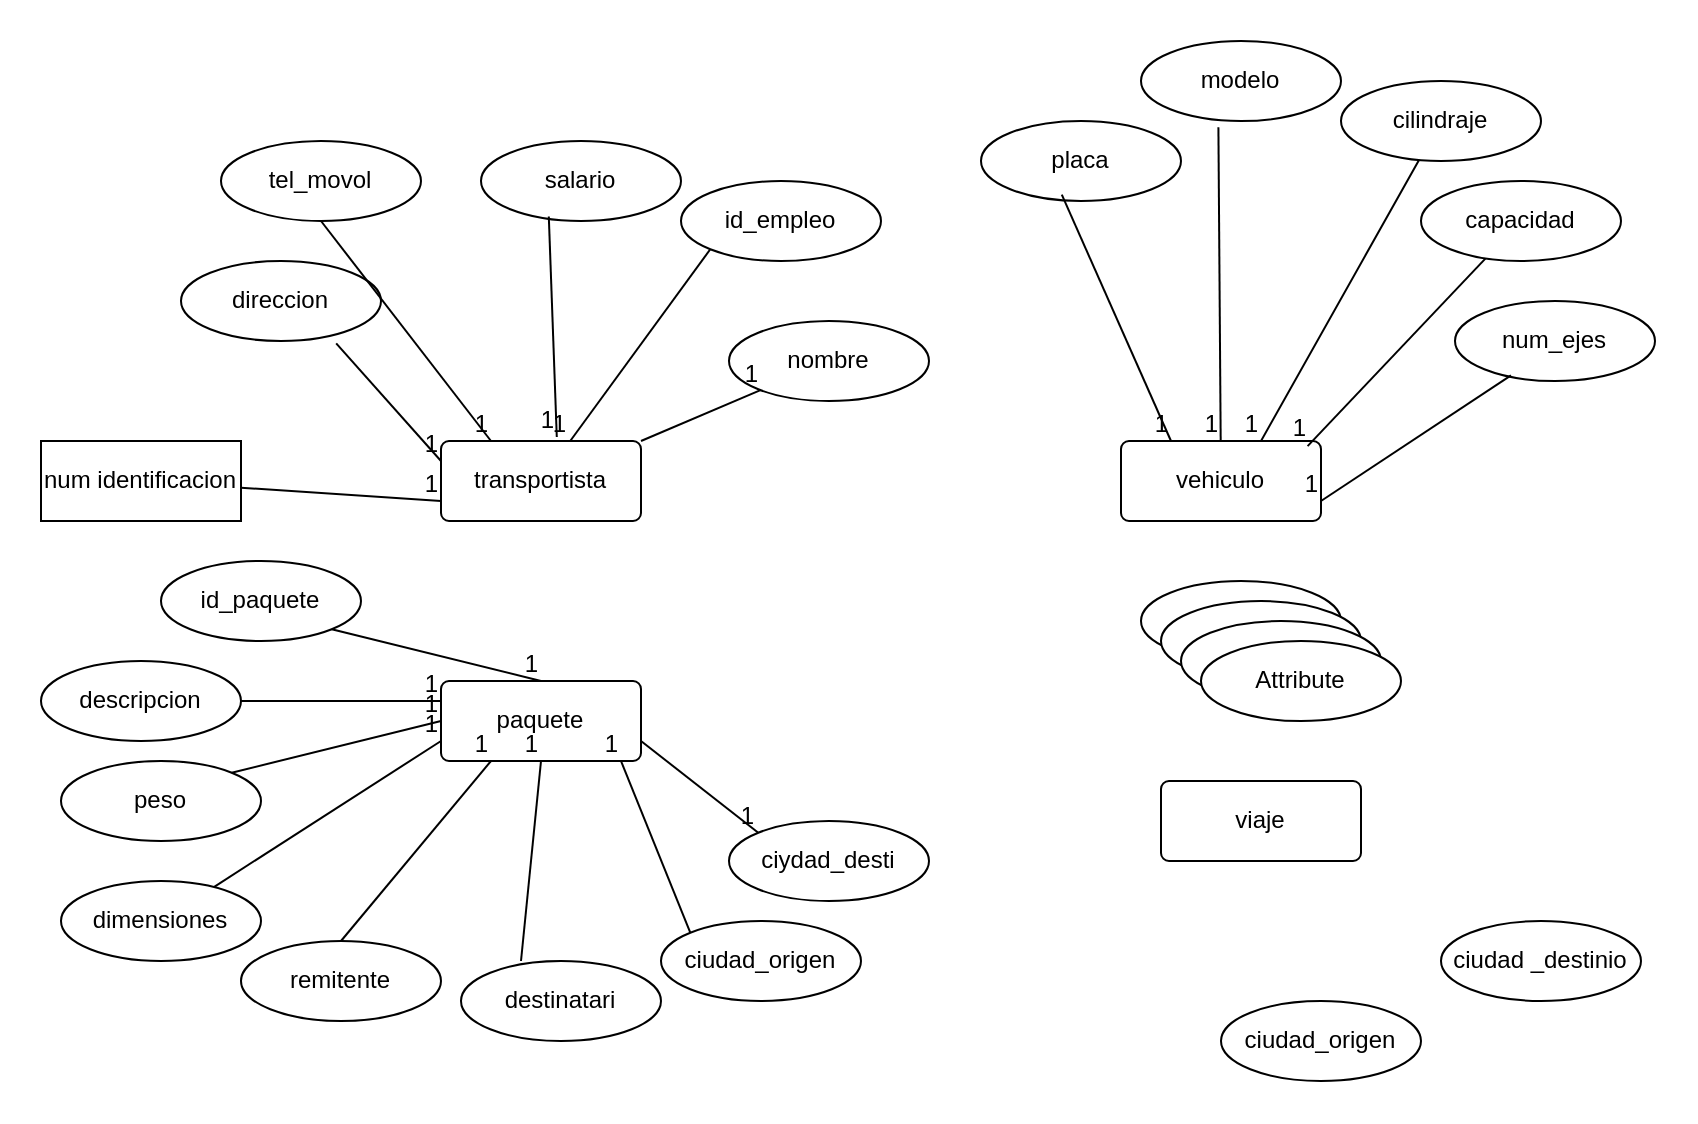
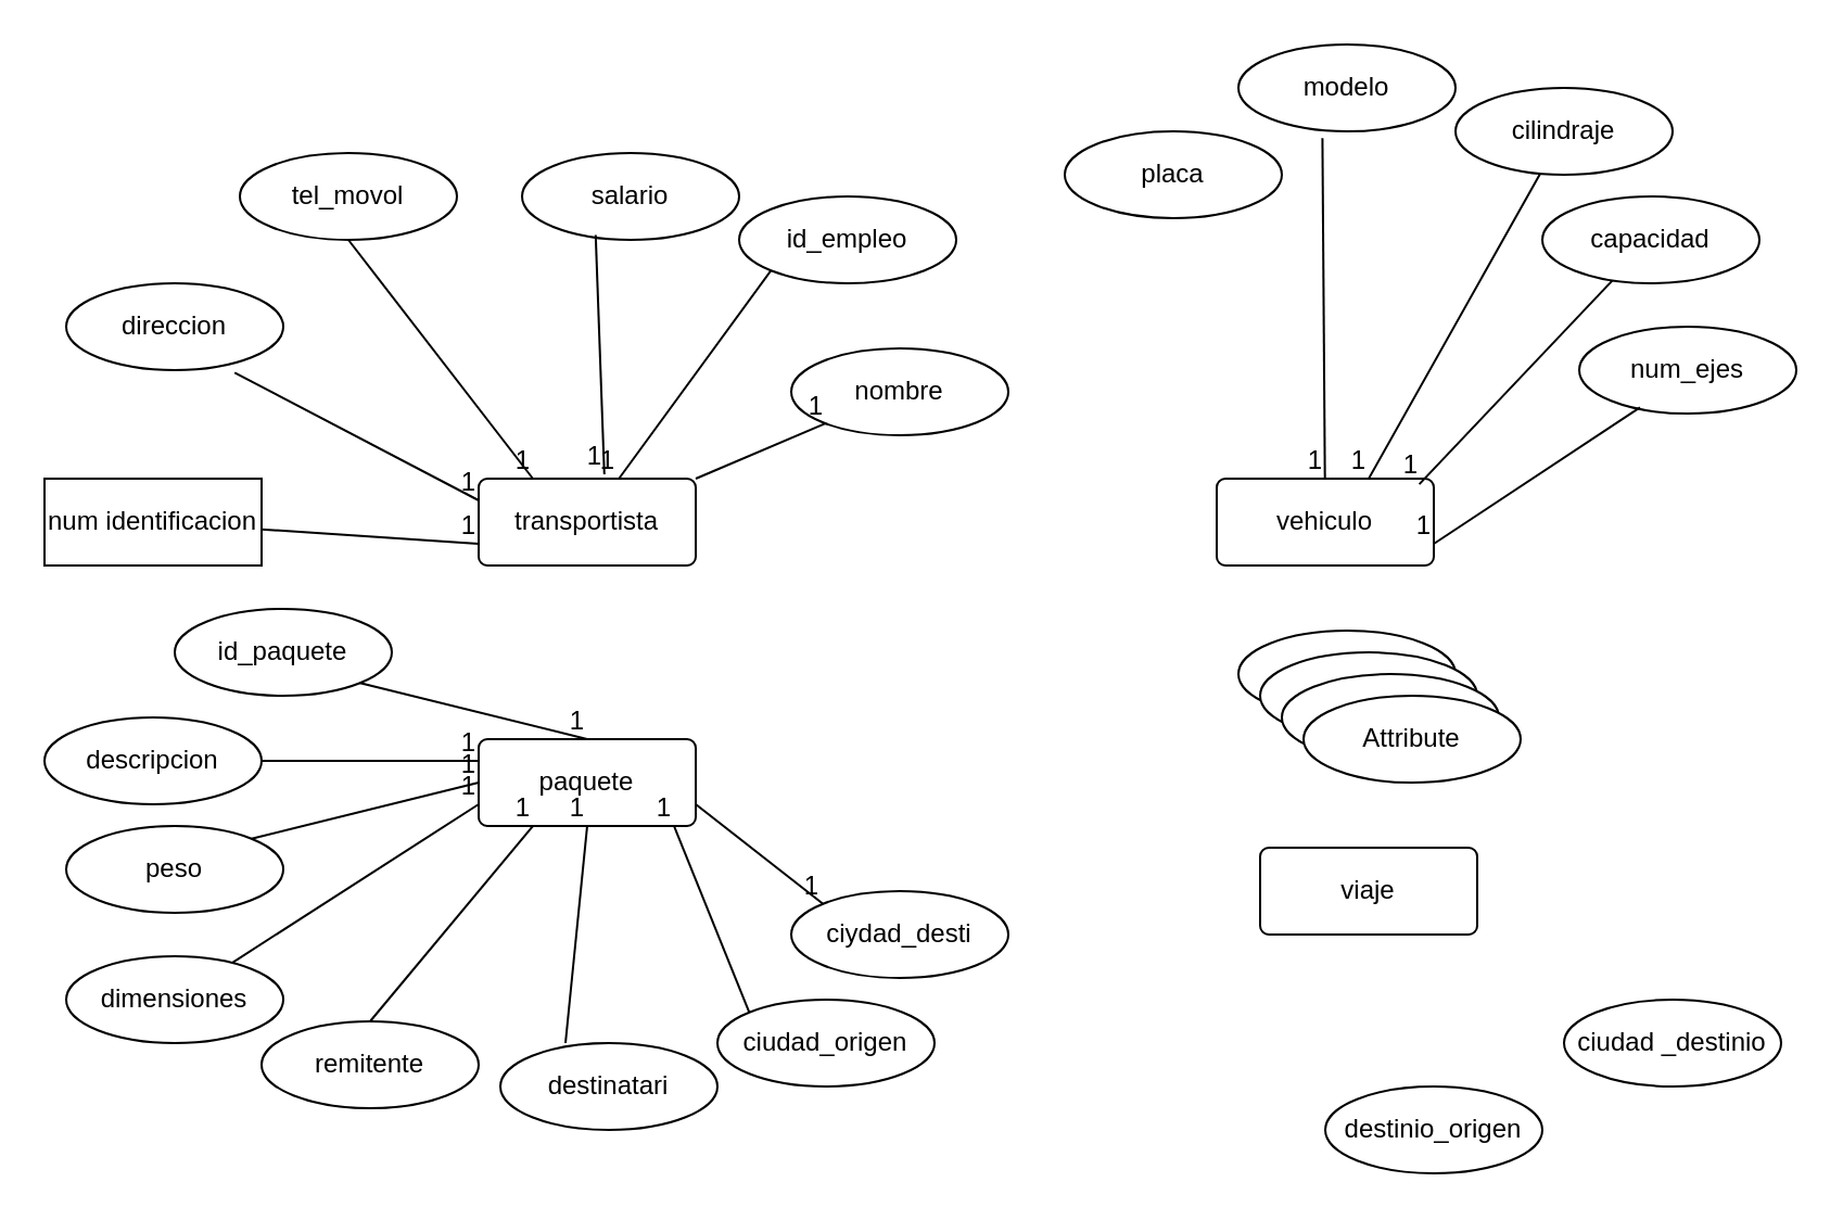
  <mxCell id="0" />
  <mxCell id="1" parent="0" />
  <mxCell id="2" value="transportista" style="rounded=1;arcSize=10;whiteSpace=wrap;html=1;align=center;" vertex="1" parent="1"><mxGeometry x="220" y="220" width="100" height="40" as="geometry" /></mxCell>
  <mxCell id="3" value="paquete" style="rounded=1;arcSize=10;whiteSpace=wrap;html=1;align=center;" vertex="1" parent="1"><mxGeometry x="220" y="340" width="100" height="40" as="geometry" /></mxCell>
  <mxCell id="4" value="viaje" style="rounded=1;arcSize=10;whiteSpace=wrap;html=1;align=center;" vertex="1" parent="1"><mxGeometry x="580" y="390" width="100" height="40" as="geometry" /></mxCell>
  <mxCell id="5" value="vehiculo" style="rounded=1;arcSize=10;whiteSpace=wrap;html=1;align=center;" vertex="1" parent="1"><mxGeometry x="560" y="220" width="100" height="40" as="geometry" /></mxCell>
  <mxCell id="6" value="num identificacion" style="whiteSpace=wrap;html=1;align=center;rounded=0;" vertex="1" parent="1"><mxGeometry x="20" y="220" width="100" height="40" as="geometry" /></mxCell>
- <mxCell id="7" value="direccion" style="ellipse;whiteSpace=wrap;html=1;align=center;" vertex="1" parent="1"><mxGeometry x="90" y="130" width="100" height="40" as="geometry" /></mxCell>
+ <mxCell id="7" value="direccion" style="ellipse;whiteSpace=wrap;html=1;align=center;" vertex="1" parent="1"><mxGeometry x="30" y="130" width="100" height="40" as="geometry" /></mxCell>
  <mxCell id="8" value="tel_movol" style="ellipse;whiteSpace=wrap;html=1;align=center;" vertex="1" parent="1"><mxGeometry x="110" y="70" width="100" height="40" as="geometry" /></mxCell>
  <mxCell id="9" value="salario" style="ellipse;whiteSpace=wrap;html=1;align=center;" vertex="1" parent="1"><mxGeometry x="240" y="70" width="100" height="40" as="geometry" /></mxCell>
  <mxCell id="10" value="id_empleo" style="ellipse;whiteSpace=wrap;html=1;align=center;" vertex="1" parent="1"><mxGeometry x="340" y="90" width="100" height="40" as="geometry" /></mxCell>
  <mxCell id="11" value="nombre" style="ellipse;whiteSpace=wrap;html=1;align=center;" vertex="1" parent="1"><mxGeometry x="364" y="160" width="100" height="40" as="geometry" /></mxCell>
  <mxCell id="12" value="" style="endArrow=none;html=1;rounded=0;" edge="1" parent="1" source="6"><mxGeometry relative="1" as="geometry"><mxPoint x="250" y="260" as="sourcePoint" /><mxPoint x="220" y="250" as="targetPoint" /></mxGeometry></mxCell>
  <mxCell id="13" value="1" style="resizable=0;html=1;whiteSpace=wrap;align=right;verticalAlign=bottom;" connectable="0" vertex="1" parent="12"><mxGeometry x="1" relative="1" as="geometry" /></mxCell>
  <mxCell id="14" value="" style="endArrow=none;html=1;rounded=0;entryX=0;entryY=0.25;entryDx=0;entryDy=0;exitX=0.776;exitY=1.029;exitDx=0;exitDy=0;exitPerimeter=0;" edge="1" parent="1" source="7" target="2"><mxGeometry relative="1" as="geometry"><mxPoint x="129" y="253" as="sourcePoint" /><mxPoint x="230" y="260" as="targetPoint" /></mxGeometry></mxCell>
  <mxCell id="15" value="1" style="resizable=0;html=1;whiteSpace=wrap;align=right;verticalAlign=bottom;" connectable="0" vertex="1" parent="14"><mxGeometry x="1" relative="1" as="geometry" /></mxCell>
  <mxCell id="16" value="" style="endArrow=none;html=1;rounded=0;entryX=0.25;entryY=0;entryDx=0;entryDy=0;exitX=0.5;exitY=1;exitDx=0;exitDy=0;" edge="1" parent="1" source="8" target="2"><mxGeometry relative="1" as="geometry"><mxPoint x="139" y="263" as="sourcePoint" /><mxPoint x="240" y="270" as="targetPoint" /></mxGeometry></mxCell>
  <mxCell id="17" value="1" style="resizable=0;html=1;whiteSpace=wrap;align=right;verticalAlign=bottom;" connectable="0" vertex="1" parent="16"><mxGeometry x="1" relative="1" as="geometry" /></mxCell>
  <mxCell id="18" value="" style="endArrow=none;html=1;rounded=0;entryX=0.579;entryY=-0.05;entryDx=0;entryDy=0;entryPerimeter=0;exitX=0.339;exitY=0.943;exitDx=0;exitDy=0;exitPerimeter=0;" edge="1" parent="1" source="9" target="2"><mxGeometry relative="1" as="geometry"><mxPoint x="149" y="273" as="sourcePoint" /><mxPoint x="250" y="280" as="targetPoint" /></mxGeometry></mxCell>
  <mxCell id="19" value="1" style="resizable=0;html=1;whiteSpace=wrap;align=right;verticalAlign=bottom;" connectable="0" vertex="1" parent="18"><mxGeometry x="1" relative="1" as="geometry" /></mxCell>
  <mxCell id="20" value="" style="endArrow=none;html=1;rounded=0;exitX=0;exitY=1;exitDx=0;exitDy=0;" edge="1" parent="1" source="10" target="2"><mxGeometry relative="1" as="geometry"><mxPoint x="159" y="283" as="sourcePoint" /><mxPoint x="260" y="290" as="targetPoint" /></mxGeometry></mxCell>
  <mxCell id="21" value="1" style="resizable=0;html=1;whiteSpace=wrap;align=right;verticalAlign=bottom;" connectable="0" vertex="1" parent="20"><mxGeometry x="1" relative="1" as="geometry" /></mxCell>
  <mxCell id="22" value="" style="endArrow=none;html=1;rounded=0;exitX=1;exitY=0;exitDx=0;exitDy=0;" edge="1" parent="1" source="2" target="11"><mxGeometry relative="1" as="geometry"><mxPoint x="169" y="293" as="sourcePoint" /><mxPoint x="270" y="300" as="targetPoint" /></mxGeometry></mxCell>
  <mxCell id="23" value="1" style="resizable=0;html=1;whiteSpace=wrap;align=right;verticalAlign=bottom;" connectable="0" vertex="1" parent="22"><mxGeometry x="1" relative="1" as="geometry" /></mxCell>
  <mxCell id="24" value="placa" style="ellipse;whiteSpace=wrap;html=1;align=center;" vertex="1" parent="1"><mxGeometry x="490" y="60" width="100" height="40" as="geometry" /></mxCell>
  <mxCell id="25" value="modelo" style="ellipse;whiteSpace=wrap;html=1;align=center;" vertex="1" parent="1"><mxGeometry x="570" y="20" width="100" height="40" as="geometry" /></mxCell>
  <mxCell id="26" value="cilindraje" style="ellipse;whiteSpace=wrap;html=1;align=center;" vertex="1" parent="1"><mxGeometry x="670" y="40" width="100" height="40" as="geometry" /></mxCell>
  <mxCell id="27" value="capacidad" style="ellipse;whiteSpace=wrap;html=1;align=center;" vertex="1" parent="1"><mxGeometry x="710" y="90" width="100" height="40" as="geometry" /></mxCell>
  <mxCell id="28" value="num_ejes" style="ellipse;whiteSpace=wrap;html=1;align=center;" vertex="1" parent="1"><mxGeometry x="727" y="150" width="100" height="40" as="geometry" /></mxCell>
- <mxCell id="29" value="" style="endArrow=none;html=1;rounded=0;exitX=0.404;exitY=0.921;exitDx=0;exitDy=0;exitPerimeter=0;entryX=0.25;entryY=0;entryDx=0;entryDy=0;" edge="1" parent="1" source="24" target="5"><mxGeometry relative="1" as="geometry"><mxPoint x="530" y="140" as="sourcePoint" /><mxPoint x="690" y="140" as="targetPoint" /></mxGeometry></mxCell>
- <mxCell id="30" value="1" style="resizable=0;html=1;whiteSpace=wrap;align=right;verticalAlign=bottom;" connectable="0" vertex="1" parent="29"><mxGeometry x="1" relative="1" as="geometry" /></mxCell>
  <mxCell id="31" value="" style="endArrow=none;html=1;rounded=0;" edge="1" parent="1" source="26"><mxGeometry relative="1" as="geometry"><mxPoint x="540" y="107" as="sourcePoint" /><mxPoint x="630" y="220" as="targetPoint" /></mxGeometry></mxCell>
  <mxCell id="32" value="1" style="resizable=0;html=1;whiteSpace=wrap;align=right;verticalAlign=bottom;" connectable="0" vertex="1" parent="31"><mxGeometry x="1" relative="1" as="geometry" /></mxCell>
  <mxCell id="33" value="" style="endArrow=none;html=1;rounded=0;entryX=0.933;entryY=0.064;entryDx=0;entryDy=0;entryPerimeter=0;" edge="1" parent="1" source="27" target="5"><mxGeometry relative="1" as="geometry"><mxPoint x="550" y="117" as="sourcePoint" /><mxPoint x="605" y="240" as="targetPoint" /></mxGeometry></mxCell>
  <mxCell id="34" value="1" style="resizable=0;html=1;whiteSpace=wrap;align=right;verticalAlign=bottom;" connectable="0" vertex="1" parent="33"><mxGeometry x="1" relative="1" as="geometry" /></mxCell>
  <mxCell id="35" value="" style="endArrow=none;html=1;rounded=0;exitX=0.28;exitY=0.929;exitDx=0;exitDy=0;exitPerimeter=0;entryX=1;entryY=0.75;entryDx=0;entryDy=0;" edge="1" parent="1" source="28" target="5"><mxGeometry relative="1" as="geometry"><mxPoint x="560" y="127" as="sourcePoint" /><mxPoint x="615" y="250" as="targetPoint" /></mxGeometry></mxCell>
  <mxCell id="36" value="1" style="resizable=0;html=1;whiteSpace=wrap;align=right;verticalAlign=bottom;" connectable="0" vertex="1" parent="35"><mxGeometry x="1" relative="1" as="geometry" /></mxCell>
  <mxCell id="37" value="" style="endArrow=none;html=1;rounded=0;exitX=0.387;exitY=1.079;exitDx=0;exitDy=0;exitPerimeter=0;" edge="1" parent="1" source="25" target="5"><mxGeometry relative="1" as="geometry"><mxPoint x="570" y="137" as="sourcePoint" /><mxPoint x="625" y="260" as="targetPoint" /></mxGeometry></mxCell>
  <mxCell id="38" value="1" style="resizable=0;html=1;whiteSpace=wrap;align=right;verticalAlign=bottom;" connectable="0" vertex="1" parent="37"><mxGeometry x="1" relative="1" as="geometry" /></mxCell>
  <mxCell id="39" value="id_paquete" style="ellipse;whiteSpace=wrap;html=1;align=center;" vertex="1" parent="1"><mxGeometry x="80" y="280" width="100" height="40" as="geometry" /></mxCell>
  <mxCell id="40" value="descripcion" style="ellipse;whiteSpace=wrap;html=1;align=center;" vertex="1" parent="1"><mxGeometry x="20" y="330" width="100" height="40" as="geometry" /></mxCell>
  <mxCell id="41" value="peso" style="ellipse;whiteSpace=wrap;html=1;align=center;" vertex="1" parent="1"><mxGeometry x="30" y="380" width="100" height="40" as="geometry" /></mxCell>
  <mxCell id="42" value="dimensiones" style="ellipse;whiteSpace=wrap;html=1;align=center;" vertex="1" parent="1"><mxGeometry x="30" y="440" width="100" height="40" as="geometry" /></mxCell>
  <mxCell id="43" value="remitente" style="ellipse;whiteSpace=wrap;html=1;align=center;" vertex="1" parent="1"><mxGeometry x="120" y="470" width="100" height="40" as="geometry" /></mxCell>
  <mxCell id="44" value="destinatari&lt;span style=&quot;color: rgba(0, 0, 0, 0); font-family: monospace; font-size: 0px; text-align: start; text-wrap-mode: nowrap;&quot;&gt;%3CmxGraphModel%3E%3Croot%3E%3CmxCell%20id%3D%220%22%2F%3E%3CmxCell%20id%3D%221%22%20parent%3D%220%22%2F%3E%3CmxCell%20id%3D%222%22%20value%3D%22Attribute%22%20style%3D%22ellipse%3BwhiteSpace%3Dwrap%3Bhtml%3D1%3Balign%3Dcenter%3B%22%20vertex%3D%221%22%20parent%3D%221%22%3E%3CmxGeometry%20x%3D%2230%22%20y%3D%22400%22%20width%3D%22100%22%20height%3D%2240%22%20as%3D%22geometry%22%2F%3E%3C%2FmxCell%3E%3C%2Froot%3E%3C%2FmxGraphModel%3E&lt;/span&gt;" style="ellipse;whiteSpace=wrap;html=1;align=center;" vertex="1" parent="1"><mxGeometry x="230" y="480" width="100" height="40" as="geometry" /></mxCell>
  <mxCell id="45" value="Attribute" style="ellipse;whiteSpace=wrap;html=1;align=center;" vertex="1" parent="1"><mxGeometry x="570" y="290" width="100" height="40" as="geometry" /></mxCell>
  <mxCell id="46" value="ciudad_origen&lt;span style=&quot;color: rgba(0, 0, 0, 0); font-family: monospace; font-size: 0px; text-align: start; text-wrap-mode: nowrap;&quot;&gt;%3CmxGraphModel%3E%3Croot%3E%3CmxCell%20id%3D%220%22%2F%3E%3CmxCell%20id%3D%221%22%20parent%3D%220%22%2F%3E%3CmxCell%20id%3D%222%22%20value%3D%22Attribute%22%20style%3D%22ellipse%3BwhiteSpace%3Dwrap%3Bhtml%3D1%3Balign%3Dcenter%3B%22%20vertex%3D%221%22%20parent%3D%221%22%3E%3CmxGeometry%20x%3D%2230%22%20y%3D%22400%22%20width%3D%22100%22%20height%3D%2240%22%20as%3D%22geometry%22%2F%3E%3C%2FmxCell%3E%3C%2Froot%3E%3C%2FmxGraphModel%3E&lt;/span&gt;" style="ellipse;whiteSpace=wrap;html=1;align=center;" vertex="1" parent="1"><mxGeometry x="330" y="460" width="100" height="40" as="geometry" /></mxCell>
  <mxCell id="47" value="ciydad_desti" style="ellipse;whiteSpace=wrap;html=1;align=center;" vertex="1" parent="1"><mxGeometry x="364" y="410" width="100" height="40" as="geometry" /></mxCell>
  <mxCell id="48" value="" style="endArrow=none;html=1;rounded=0;" edge="1" parent="1"><mxGeometry relative="1" as="geometry"><mxPoint x="120" y="350" as="sourcePoint" /><mxPoint x="220" y="350" as="targetPoint" /></mxGeometry></mxCell>
  <mxCell id="49" value="1" style="resizable=0;html=1;whiteSpace=wrap;align=right;verticalAlign=bottom;" connectable="0" vertex="1" parent="48"><mxGeometry x="1" relative="1" as="geometry" /></mxCell>
  <mxCell id="50" value="" style="endArrow=none;html=1;rounded=0;exitX=1;exitY=0;exitDx=0;exitDy=0;entryX=0;entryY=0.5;entryDx=0;entryDy=0;" edge="1" parent="1" source="41" target="3"><mxGeometry relative="1" as="geometry"><mxPoint x="130" y="360" as="sourcePoint" /><mxPoint x="290" y="360" as="targetPoint" /></mxGeometry></mxCell>
  <mxCell id="51" value="1" style="resizable=0;html=1;whiteSpace=wrap;align=right;verticalAlign=bottom;" connectable="0" vertex="1" parent="50"><mxGeometry x="1" relative="1" as="geometry" /></mxCell>
  <mxCell id="52" value="" style="endArrow=none;html=1;rounded=0;entryX=0;entryY=0.75;entryDx=0;entryDy=0;" edge="1" parent="1" source="42" target="3"><mxGeometry relative="1" as="geometry"><mxPoint x="140" y="370" as="sourcePoint" /><mxPoint x="300" y="370" as="targetPoint" /></mxGeometry></mxCell>
  <mxCell id="53" value="1" style="resizable=0;html=1;whiteSpace=wrap;align=right;verticalAlign=bottom;" connectable="0" vertex="1" parent="52"><mxGeometry x="1" relative="1" as="geometry" /></mxCell>
  <mxCell id="54" value="" style="endArrow=none;html=1;rounded=0;exitX=0.5;exitY=0;exitDx=0;exitDy=0;entryX=0.25;entryY=1;entryDx=0;entryDy=0;" edge="1" parent="1" source="43" target="3"><mxGeometry relative="1" as="geometry"><mxPoint x="150" y="380" as="sourcePoint" /><mxPoint x="310" y="380" as="targetPoint" /></mxGeometry></mxCell>
  <mxCell id="55" value="1" style="resizable=0;html=1;whiteSpace=wrap;align=right;verticalAlign=bottom;" connectable="0" vertex="1" parent="54"><mxGeometry x="1" relative="1" as="geometry" /></mxCell>
  <mxCell id="56" value="" style="endArrow=none;html=1;rounded=0;exitX=0.3;exitY=0;exitDx=0;exitDy=0;exitPerimeter=0;entryX=0.5;entryY=1;entryDx=0;entryDy=0;" edge="1" parent="1" source="44" target="3"><mxGeometry relative="1" as="geometry"><mxPoint x="160" y="390" as="sourcePoint" /><mxPoint x="320" y="390" as="targetPoint" /></mxGeometry></mxCell>
  <mxCell id="57" value="1" style="resizable=0;html=1;whiteSpace=wrap;align=right;verticalAlign=bottom;" connectable="0" vertex="1" parent="56"><mxGeometry x="1" relative="1" as="geometry" /></mxCell>
  <mxCell id="58" value="" style="endArrow=none;html=1;rounded=0;exitX=0;exitY=0;exitDx=0;exitDy=0;" edge="1" parent="1" source="46"><mxGeometry relative="1" as="geometry"><mxPoint x="170" y="400" as="sourcePoint" /><mxPoint x="310" y="380" as="targetPoint" /></mxGeometry></mxCell>
  <mxCell id="59" value="1" style="resizable=0;html=1;whiteSpace=wrap;align=right;verticalAlign=bottom;" connectable="0" vertex="1" parent="58"><mxGeometry x="1" relative="1" as="geometry" /></mxCell>
  <mxCell id="60" value="" style="endArrow=none;html=1;rounded=0;entryX=0;entryY=0;entryDx=0;entryDy=0;exitX=1;exitY=0.75;exitDx=0;exitDy=0;" edge="1" parent="1" source="3" target="47"><mxGeometry relative="1" as="geometry"><mxPoint x="180" y="410" as="sourcePoint" /><mxPoint x="340" y="410" as="targetPoint" /></mxGeometry></mxCell>
  <mxCell id="61" value="1" style="resizable=0;html=1;whiteSpace=wrap;align=right;verticalAlign=bottom;" connectable="0" vertex="1" parent="60"><mxGeometry x="1" relative="1" as="geometry" /></mxCell>
  <mxCell id="62" value="" style="endArrow=none;html=1;rounded=0;exitX=1;exitY=1;exitDx=0;exitDy=0;" edge="1" parent="1" source="39"><mxGeometry relative="1" as="geometry"><mxPoint x="190" y="420" as="sourcePoint" /><mxPoint x="270" y="340" as="targetPoint" /></mxGeometry></mxCell>
  <mxCell id="63" value="1" style="resizable=0;html=1;whiteSpace=wrap;align=right;verticalAlign=bottom;" connectable="0" vertex="1" parent="62"><mxGeometry x="1" relative="1" as="geometry" /></mxCell>
  <mxCell id="64" value="Attribute" style="ellipse;whiteSpace=wrap;html=1;align=center;" vertex="1" parent="1"><mxGeometry x="580" y="300" width="100" height="40" as="geometry" /></mxCell>
  <mxCell id="65" value="Attribute" style="ellipse;whiteSpace=wrap;html=1;align=center;" vertex="1" parent="1"><mxGeometry x="590" y="310" width="100" height="40" as="geometry" /></mxCell>
  <mxCell id="66" value="Attribute" style="ellipse;whiteSpace=wrap;html=1;align=center;" vertex="1" parent="1"><mxGeometry x="600" y="320" width="100" height="40" as="geometry" /></mxCell>
  <mxCell id="67" value="ciudad _destinio" style="ellipse;whiteSpace=wrap;html=1;align=center;" vertex="1" parent="1"><mxGeometry x="720" y="460" width="100" height="40" as="geometry" /></mxCell>
- <mxCell id="68" value="ciudad_origen" style="ellipse;whiteSpace=wrap;html=1;align=center;" vertex="1" parent="1"><mxGeometry x="610" y="500" width="100" height="40" as="geometry" /></mxCell>
+ <mxCell id="68" value="destinio_origen" style="ellipse;whiteSpace=wrap;html=1;align=center;" vertex="1" parent="1"><mxGeometry x="610" y="500" width="100" height="40" as="geometry" /></mxCell>
